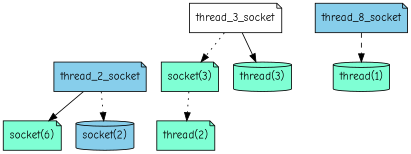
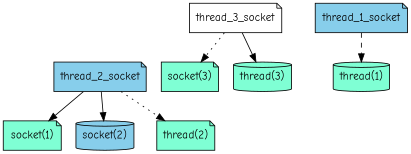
  digraph {
    fontname="Comic Neue"
    node [fillcolor=aquamarine fontname="Comic Neue" shape=note style=filled]
    edge [fontname="Comic Neue" style=solid]
-   n1 [label="socket(6)"]
+   n1 [label="socket(1)"]
    n2 [fillcolor=skyblue label="socket(2)" shape=cylinder]
    n3 [label="socket(3)"]
    n4 [label="thread(1)" shape=cylinder]
    n5 [label="thread(2)"]
    n6 [label="thread(3)" shape=cylinder]
-   thread_1_socket [fillcolor=skyblue label=thread_8_socket]
+   thread_1_socket [fillcolor=skyblue]
    thread_2_socket [fillcolor=skyblue]
    thread_3_socket [fillcolor=white]
    thread_1_socket -> n4 [style=dashed]
    thread_2_socket -> n1
-   thread_2_socket -> n2 [style=dotted]
-   n3 -> n5 [style=dotted]
+   thread_2_socket -> n2
+   thread_2_socket -> n5 [style=dotted]
    thread_3_socket -> n3 [style=dotted]
    thread_3_socket -> n6
  }
